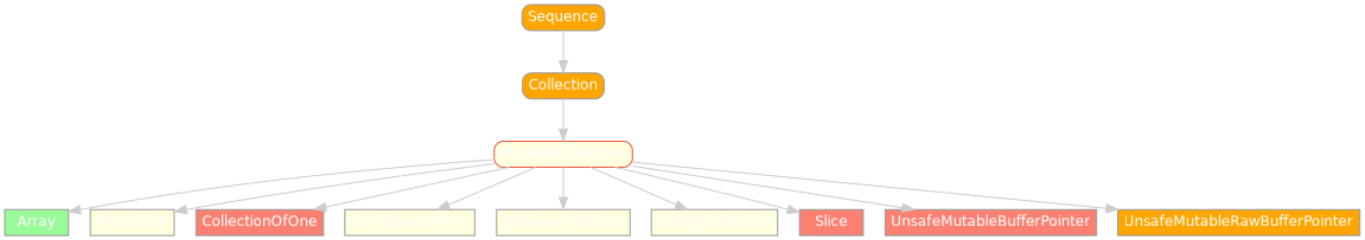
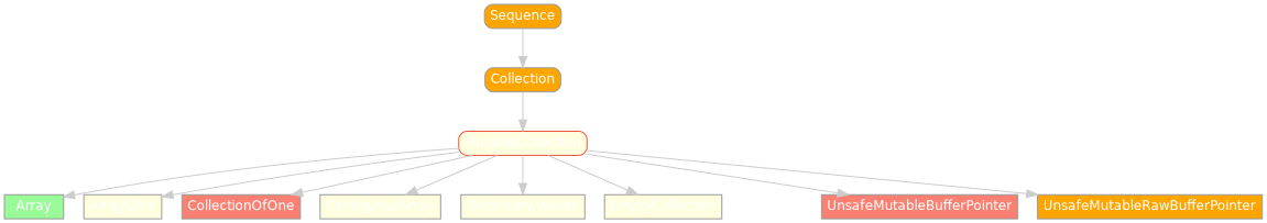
  strict digraph {
    node [color="#999999" fillcolor=lightyellow fontcolor=white fontname=Helvetica fontsize=12 margin="0.07,0.05" shape=box style=filled]
    edge [color="#cccccc"]
    Array [fillcolor=palegreen height=0.3]
    ArraySlice [height=0.3]
    CollectionOfOne [fillcolor=salmon height=0.3]
    ContiguousArray [height=0.3]
    "Dictionary.Values" [height=0.3]
    EmptyCollection [height=0.3]
-   Slice [fillcolor=salmon height=0.3]
    UnsafeMutableBufferPointer [fillcolor=salmon height=0.3]
    UnsafeMutableRawBufferPointer [fillcolor=orange height=0.3]
    Collection [fillcolor=orange height=0.3 style="filled,rounded"]
    MutableCollection [color="#ee543d" height=0.3 style="filled,rounded"]
    Sequence [fillcolor=orange height=0.3 style="filled,rounded"]
    subgraph sub_1 {
      rank=max
      Array
      ArraySlice
      CollectionOfOne
      ContiguousArray
      "Dictionary.Values"
      EmptyCollection
-     Slice
      UnsafeMutableBufferPointer
      UnsafeMutableRawBufferPointer
    }
    Collection -> MutableCollection
    MutableCollection -> Array
    MutableCollection -> ArraySlice
    MutableCollection -> CollectionOfOne
    MutableCollection -> ContiguousArray
    MutableCollection -> "Dictionary.Values"
    MutableCollection -> EmptyCollection
-   MutableCollection -> Slice
    MutableCollection -> UnsafeMutableBufferPointer
    MutableCollection -> UnsafeMutableRawBufferPointer
    Sequence -> Collection
  }
